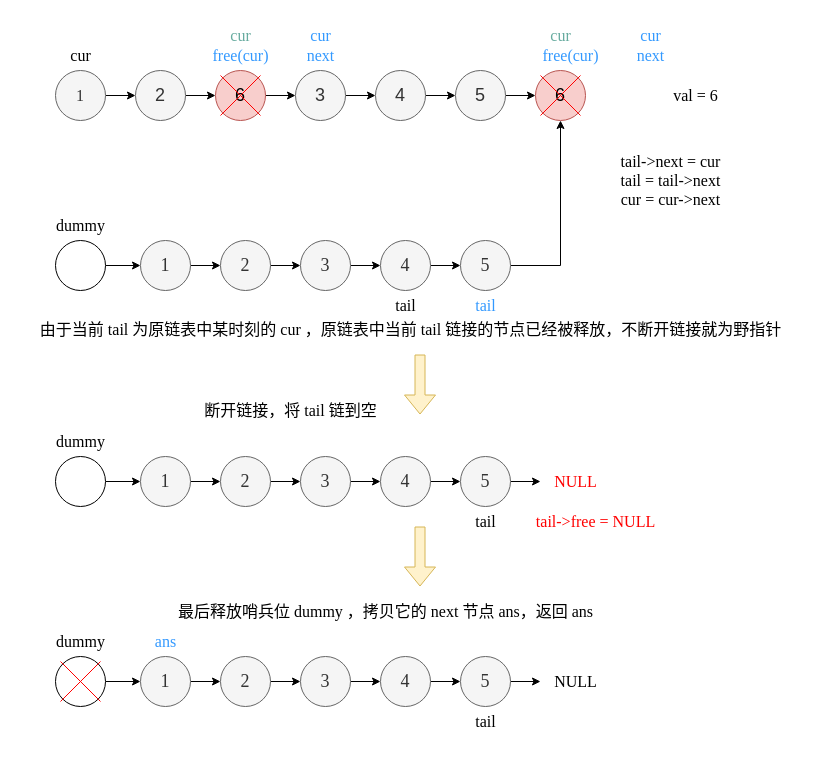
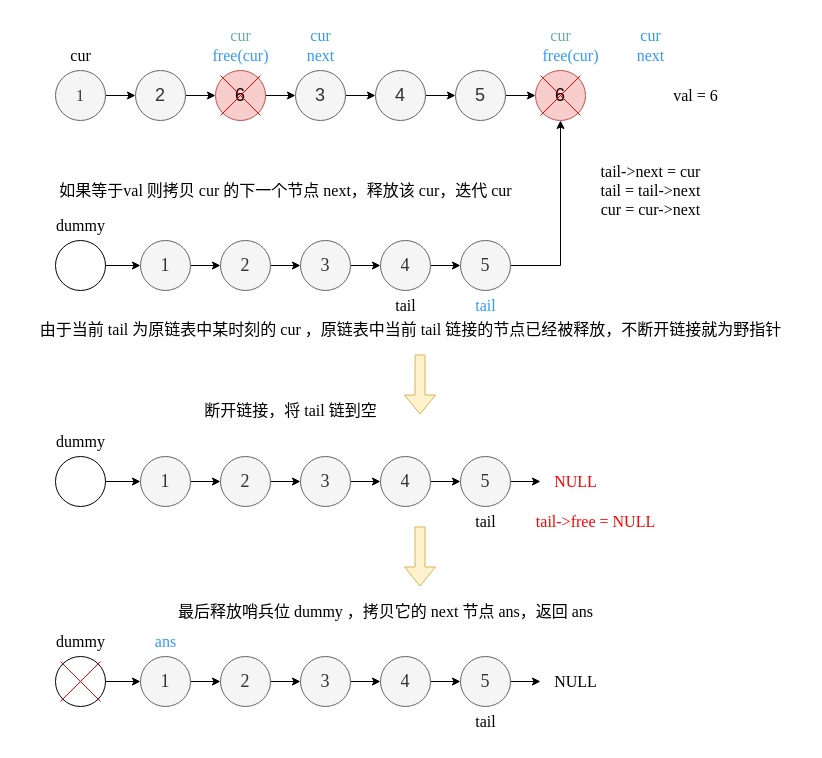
  <mxCell id="0" />
  <mxCell id="1" parent="0" />
  <mxCell id="2" style="edgeStyle=orthogonalEdgeStyle;rounded=0;orthogonalLoop=1;jettySize=auto;html=1;entryX=0;entryY=0.5;entryDx=0;entryDy=0;fontFamily=Comic Sans MS;fontSize=16;" edge="1" parent="1" source="3" target="5"><mxGeometry relative="1" as="geometry" /></mxCell>
  <mxCell id="3" value="&lt;font style=&quot;font-size: 16px;&quot; face=&quot;Comic Sans MS&quot;&gt;1&lt;/font&gt;" style="ellipse;whiteSpace=wrap;html=1;aspect=fixed;fontSize=18;fillColor=#f5f5f5;fontColor=#333333;strokeColor=#666666;" vertex="1" parent="1"><mxGeometry x="55" y="70" width="50" height="50" as="geometry" /></mxCell>
  <mxCell id="4" style="edgeStyle=orthogonalEdgeStyle;rounded=0;orthogonalLoop=1;jettySize=auto;html=1;entryX=0;entryY=0.5;entryDx=0;entryDy=0;fontFamily=Comic Sans MS;fontSize=16;" edge="1" parent="1" source="5" target="7"><mxGeometry relative="1" as="geometry" /></mxCell>
  <mxCell id="5" value="2" style="ellipse;whiteSpace=wrap;html=1;aspect=fixed;fontSize=18;fillColor=#f5f5f5;fontColor=#333333;strokeColor=#666666;" vertex="1" parent="1"><mxGeometry x="135" y="70" width="50" height="50" as="geometry" /></mxCell>
  <mxCell id="6" style="edgeStyle=orthogonalEdgeStyle;rounded=0;orthogonalLoop=1;jettySize=auto;html=1;entryX=0;entryY=0.5;entryDx=0;entryDy=0;fontFamily=Comic Sans MS;fontSize=16;" edge="1" parent="1" source="7" target="9"><mxGeometry relative="1" as="geometry" /></mxCell>
  <mxCell id="7" value="6" style="ellipse;whiteSpace=wrap;html=1;aspect=fixed;fontSize=18;fillColor=#f8cecc;strokeColor=#b85450;" vertex="1" parent="1"><mxGeometry x="215" y="70" width="50" height="50" as="geometry" /></mxCell>
  <mxCell id="8" style="edgeStyle=orthogonalEdgeStyle;rounded=0;orthogonalLoop=1;jettySize=auto;html=1;entryX=0;entryY=0.5;entryDx=0;entryDy=0;fontFamily=Comic Sans MS;fontSize=16;" edge="1" parent="1" source="9" target="11"><mxGeometry relative="1" as="geometry" /></mxCell>
  <mxCell id="9" value="3" style="ellipse;whiteSpace=wrap;html=1;aspect=fixed;fontSize=18;fillColor=#f5f5f5;fontColor=#333333;strokeColor=#666666;" vertex="1" parent="1"><mxGeometry x="295" y="70" width="50" height="50" as="geometry" /></mxCell>
  <mxCell id="10" style="edgeStyle=orthogonalEdgeStyle;rounded=0;orthogonalLoop=1;jettySize=auto;html=1;entryX=0;entryY=0.5;entryDx=0;entryDy=0;fontFamily=Comic Sans MS;fontSize=16;" edge="1" parent="1" source="11" target="13"><mxGeometry relative="1" as="geometry" /></mxCell>
  <mxCell id="11" value="4" style="ellipse;whiteSpace=wrap;html=1;aspect=fixed;fontSize=18;fillColor=#f5f5f5;fontColor=#333333;strokeColor=#666666;" vertex="1" parent="1"><mxGeometry x="375" y="70" width="50" height="50" as="geometry" /></mxCell>
  <mxCell id="12" style="edgeStyle=orthogonalEdgeStyle;rounded=0;orthogonalLoop=1;jettySize=auto;html=1;entryX=0;entryY=0.5;entryDx=0;entryDy=0;fontFamily=Comic Sans MS;fontSize=16;" edge="1" parent="1" source="13" target="14"><mxGeometry relative="1" as="geometry" /></mxCell>
  <mxCell id="13" value="5" style="ellipse;whiteSpace=wrap;html=1;aspect=fixed;fontSize=18;fillColor=#f5f5f5;fontColor=#333333;strokeColor=#666666;" vertex="1" parent="1"><mxGeometry x="455" y="70" width="50" height="50" as="geometry" /></mxCell>
  <mxCell id="14" value="6" style="ellipse;whiteSpace=wrap;html=1;aspect=fixed;fontSize=18;fillColor=#f8cecc;strokeColor=#b85450;" vertex="1" parent="1"><mxGeometry x="535" y="70" width="50" height="50" as="geometry" /></mxCell>
  <mxCell id="15" value="val = 6" style="text;html=1;align=center;verticalAlign=middle;resizable=0;points=[];autosize=1;strokeColor=none;fillColor=none;fontSize=16;fontFamily=Comic Sans MS;" vertex="1" parent="1"><mxGeometry x="660" y="80" width="70" height="30" as="geometry" /></mxCell>
  <mxCell id="16" value="" style="edgeStyle=orthogonalEdgeStyle;rounded=0;orthogonalLoop=1;jettySize=auto;html=1;fontFamily=Comic Sans MS;fontSize=16;" edge="1" parent="1" source="17" target="21"><mxGeometry relative="1" as="geometry" /></mxCell>
  <mxCell id="17" value="" style="ellipse;whiteSpace=wrap;html=1;aspect=fixed;fontSize=18;fontFamily=Comic Sans MS;" vertex="1" parent="1"><mxGeometry x="55" y="240" width="50" height="50" as="geometry" /></mxCell>
  <mxCell id="18" value="dummy" style="text;html=1;align=center;verticalAlign=middle;resizable=0;points=[];autosize=1;strokeColor=none;fillColor=none;fontSize=16;fontFamily=Comic Sans MS;" vertex="1" parent="1"><mxGeometry x="45" y="210" width="70" height="30" as="geometry" /></mxCell>
  <mxCell id="19" value="cur" style="text;html=1;align=center;verticalAlign=middle;resizable=0;points=[];autosize=1;strokeColor=none;fillColor=none;fontSize=16;fontFamily=Comic Sans MS;" vertex="1" parent="1"><mxGeometry x="55" y="40" width="50" height="30" as="geometry" /></mxCell>
  <mxCell id="20" value="" style="edgeStyle=orthogonalEdgeStyle;rounded=0;orthogonalLoop=1;jettySize=auto;html=1;fontFamily=Comic Sans MS;fontSize=16;" edge="1" parent="1" source="21" target="23"><mxGeometry relative="1" as="geometry" /></mxCell>
  <mxCell id="21" value="1" style="ellipse;whiteSpace=wrap;html=1;aspect=fixed;fontSize=18;fontFamily=Comic Sans MS;fillColor=#f5f5f5;fontColor=#333333;strokeColor=#666666;" vertex="1" parent="1"><mxGeometry x="140" y="240" width="50" height="50" as="geometry" /></mxCell>
  <mxCell id="22" value="" style="edgeStyle=orthogonalEdgeStyle;rounded=0;orthogonalLoop=1;jettySize=auto;html=1;fontFamily=Comic Sans MS;fontSize=16;" edge="1" parent="1" source="23" target="26"><mxGeometry relative="1" as="geometry" /></mxCell>
  <mxCell id="23" value="2" style="ellipse;whiteSpace=wrap;html=1;aspect=fixed;fontSize=18;fontFamily=Comic Sans MS;fillColor=#f5f5f5;fontColor=#333333;strokeColor=#666666;" vertex="1" parent="1"><mxGeometry x="220" y="240" width="50" height="50" as="geometry" /></mxCell>
+ <mxCell id="24" value="如果等于val 则拷贝 cur 的下一个节点 next，释放该 cur，迭代 cur" style="text;html=1;align=center;verticalAlign=middle;resizable=0;points=[];autosize=1;strokeColor=none;fillColor=none;fontSize=16;fontFamily=Comic Sans MS;" vertex="1" parent="1"><mxGeometry x="35" y="175" width="500" height="30" as="geometry" /></mxCell>
  <mxCell id="25" value="" style="edgeStyle=orthogonalEdgeStyle;rounded=0;orthogonalLoop=1;jettySize=auto;html=1;fontFamily=Comic Sans MS;fontSize=16;" edge="1" parent="1" source="26" target="30"><mxGeometry relative="1" as="geometry" /></mxCell>
  <mxCell id="26" value="3" style="ellipse;whiteSpace=wrap;html=1;aspect=fixed;fontSize=18;fontFamily=Comic Sans MS;fillColor=#f5f5f5;fontColor=#333333;strokeColor=#666666;" vertex="1" parent="1"><mxGeometry x="300" y="240" width="50" height="50" as="geometry" /></mxCell>
  <mxCell id="27" value="" style="endArrow=none;html=1;rounded=0;fontFamily=Comic Sans MS;fontSize=16;entryX=1;entryY=0;entryDx=0;entryDy=0;strokeColor=#FF0000;" edge="1" parent="1"><mxGeometry width="50" height="50" relative="1" as="geometry"><mxPoint x="220" y="115" as="sourcePoint" /><mxPoint x="260" y="75" as="targetPoint" /></mxGeometry></mxCell>
  <mxCell id="28" value="" style="endArrow=none;html=1;rounded=0;fontFamily=Comic Sans MS;fontSize=16;strokeColor=#FF0000;" edge="1" parent="1"><mxGeometry width="50" height="50" relative="1" as="geometry"><mxPoint x="220" y="75" as="sourcePoint" /><mxPoint x="260" y="115" as="targetPoint" /></mxGeometry></mxCell>
  <mxCell id="29" value="" style="edgeStyle=orthogonalEdgeStyle;rounded=0;orthogonalLoop=1;jettySize=auto;html=1;fontFamily=Comic Sans MS;fontSize=16;" edge="1" parent="1" source="30" target="32"><mxGeometry relative="1" as="geometry" /></mxCell>
  <mxCell id="30" value="4" style="ellipse;whiteSpace=wrap;html=1;aspect=fixed;fontSize=18;fontFamily=Comic Sans MS;fillColor=#f5f5f5;fontColor=#333333;strokeColor=#666666;" vertex="1" parent="1"><mxGeometry x="380" y="240" width="50" height="50" as="geometry" /></mxCell>
  <mxCell id="31" style="edgeStyle=orthogonalEdgeStyle;rounded=0;orthogonalLoop=1;jettySize=auto;html=1;entryX=0.5;entryY=1;entryDx=0;entryDy=0;fontFamily=Comic Sans MS;fontSize=16;" edge="1" parent="1" source="32" target="14"><mxGeometry relative="1" as="geometry" /></mxCell>
  <mxCell id="32" value="5" style="ellipse;whiteSpace=wrap;html=1;aspect=fixed;fontSize=18;fontFamily=Comic Sans MS;fillColor=#f5f5f5;fontColor=#333333;strokeColor=#666666;" vertex="1" parent="1"><mxGeometry x="460" y="240" width="50" height="50" as="geometry" /></mxCell>
  <mxCell id="33" value="" style="endArrow=none;html=1;rounded=0;fontFamily=Comic Sans MS;fontSize=16;entryX=1;entryY=0;entryDx=0;entryDy=0;strokeColor=#FF0000;" edge="1" parent="1"><mxGeometry width="50" height="50" relative="1" as="geometry"><mxPoint x="540" y="115" as="sourcePoint" /><mxPoint x="580" y="75" as="targetPoint" /></mxGeometry></mxCell>
  <mxCell id="34" value="" style="endArrow=none;html=1;rounded=0;fontFamily=Comic Sans MS;fontSize=16;strokeColor=#FF0000;" edge="1" parent="1"><mxGeometry width="50" height="50" relative="1" as="geometry"><mxPoint x="540" y="75" as="sourcePoint" /><mxPoint x="580" y="115" as="targetPoint" /></mxGeometry></mxCell>
  <mxCell id="35" value="tail" style="text;html=1;align=center;verticalAlign=middle;resizable=0;points=[];autosize=1;strokeColor=none;fillColor=none;fontSize=16;fontFamily=Comic Sans MS;" vertex="1" parent="1"><mxGeometry x="380" y="290" width="50" height="30" as="geometry" /></mxCell>
  <mxCell id="36" value="由于当前 tail 为原链表中某时刻的 cur ，原链表中当前 tail 链接的节点已经被释放，不断开链接就为野指针" style="text;html=1;align=center;verticalAlign=middle;resizable=0;points=[];autosize=1;strokeColor=none;fillColor=none;fontSize=16;fontFamily=Comic Sans MS;" vertex="1" parent="1"><mxGeometry x="20" y="314" width="780" height="30" as="geometry" /></mxCell>
  <mxCell id="37" value="free(cur)" style="text;html=1;align=center;verticalAlign=middle;resizable=0;points=[];autosize=1;strokeColor=none;fillColor=none;fontSize=16;fontFamily=Comic Sans MS;fontColor=#3399FF;" vertex="1" parent="1"><mxGeometry x="195" y="40" width="90" height="30" as="geometry" /></mxCell>
  <mxCell id="38" value="next" style="text;html=1;align=center;verticalAlign=middle;resizable=0;points=[];autosize=1;strokeColor=none;fillColor=none;fontSize=16;fontFamily=Comic Sans MS;fontColor=#3399FF;" vertex="1" parent="1"><mxGeometry x="290" y="40" width="60" height="30" as="geometry" /></mxCell>
  <mxCell id="39" value="cur" style="text;html=1;align=center;verticalAlign=middle;resizable=0;points=[];autosize=1;strokeColor=none;fillColor=none;fontSize=16;fontFamily=Comic Sans MS;fontColor=#3399FF;" vertex="1" parent="1"><mxGeometry x="295" y="20" width="50" height="30" as="geometry" /></mxCell>
  <mxCell id="40" value="free(cur)" style="text;html=1;align=center;verticalAlign=middle;resizable=0;points=[];autosize=1;strokeColor=none;fillColor=none;fontSize=16;fontFamily=Comic Sans MS;fontColor=#3399FF;" vertex="1" parent="1"><mxGeometry x="525" y="40" width="90" height="30" as="geometry" /></mxCell>
  <mxCell id="41" value="next" style="text;html=1;align=center;verticalAlign=middle;resizable=0;points=[];autosize=1;strokeColor=none;fillColor=none;fontSize=16;fontFamily=Comic Sans MS;fontColor=#3399FF;" vertex="1" parent="1"><mxGeometry x="620" y="40" width="60" height="30" as="geometry" /></mxCell>
  <mxCell id="42" value="cur" style="text;html=1;align=center;verticalAlign=middle;resizable=0;points=[];autosize=1;strokeColor=none;fillColor=none;fontSize=16;fontFamily=Comic Sans MS;fontColor=#3399FF;" vertex="1" parent="1"><mxGeometry x="625" y="20" width="50" height="30" as="geometry" /></mxCell>
- <mxCell id="43" value="&lt;font color=&quot;#000000&quot;&gt;tail-&amp;gt;next = cur&lt;br&gt;tail = tail-&amp;gt;next&lt;br&gt;cur = cur-&amp;gt;next&lt;/font&gt;" style="text;html=1;align=center;verticalAlign=middle;resizable=0;points=[];autosize=1;strokeColor=none;fillColor=none;fontSize=16;fontFamily=Comic Sans MS;fontColor=#3399FF;" vertex="1" parent="1"><mxGeometry x="600" y="145" width="140" height="70" as="geometry" /></mxCell>
+ <mxCell id="43" value="&lt;font color=&quot;#000000&quot;&gt;tail-&amp;gt;next = cur&lt;br&gt;tail = tail-&amp;gt;next&lt;br&gt;cur = cur-&amp;gt;next&lt;/font&gt;" style="text;html=1;align=center;verticalAlign=middle;resizable=0;points=[];autosize=1;strokeColor=none;fillColor=none;fontSize=16;fontFamily=Comic Sans MS;fontColor=#3399FF;" vertex="1" parent="1"><mxGeometry x="580" y="155" width="140" height="70" as="geometry" /></mxCell>
  <mxCell id="44" value="" style="edgeStyle=orthogonalEdgeStyle;rounded=0;orthogonalLoop=1;jettySize=auto;html=1;fontFamily=Comic Sans MS;fontSize=16;" edge="1" parent="1" source="45" target="48"><mxGeometry relative="1" as="geometry" /></mxCell>
  <mxCell id="45" value="" style="ellipse;whiteSpace=wrap;html=1;aspect=fixed;fontSize=18;fontFamily=Comic Sans MS;" vertex="1" parent="1"><mxGeometry x="55" y="456" width="50" height="50" as="geometry" /></mxCell>
  <mxCell id="46" value="dummy" style="text;html=1;align=center;verticalAlign=middle;resizable=0;points=[];autosize=1;strokeColor=none;fillColor=none;fontSize=16;fontFamily=Comic Sans MS;" vertex="1" parent="1"><mxGeometry x="45" y="426" width="70" height="30" as="geometry" /></mxCell>
  <mxCell id="47" value="" style="edgeStyle=orthogonalEdgeStyle;rounded=0;orthogonalLoop=1;jettySize=auto;html=1;fontFamily=Comic Sans MS;fontSize=16;" edge="1" parent="1" source="48" target="50"><mxGeometry relative="1" as="geometry" /></mxCell>
  <mxCell id="48" value="1" style="ellipse;whiteSpace=wrap;html=1;aspect=fixed;fontSize=18;fontFamily=Comic Sans MS;fillColor=#f5f5f5;fontColor=#333333;strokeColor=#666666;" vertex="1" parent="1"><mxGeometry x="140" y="456" width="50" height="50" as="geometry" /></mxCell>
  <mxCell id="49" value="" style="edgeStyle=orthogonalEdgeStyle;rounded=0;orthogonalLoop=1;jettySize=auto;html=1;fontFamily=Comic Sans MS;fontSize=16;" edge="1" parent="1" source="50" target="52"><mxGeometry relative="1" as="geometry" /></mxCell>
  <mxCell id="50" value="2" style="ellipse;whiteSpace=wrap;html=1;aspect=fixed;fontSize=18;fontFamily=Comic Sans MS;fillColor=#f5f5f5;fontColor=#333333;strokeColor=#666666;" vertex="1" parent="1"><mxGeometry x="220" y="456" width="50" height="50" as="geometry" /></mxCell>
  <mxCell id="51" value="" style="edgeStyle=orthogonalEdgeStyle;rounded=0;orthogonalLoop=1;jettySize=auto;html=1;fontFamily=Comic Sans MS;fontSize=16;" edge="1" parent="1" source="52" target="54"><mxGeometry relative="1" as="geometry" /></mxCell>
  <mxCell id="52" value="3" style="ellipse;whiteSpace=wrap;html=1;aspect=fixed;fontSize=18;fontFamily=Comic Sans MS;fillColor=#f5f5f5;fontColor=#333333;strokeColor=#666666;" vertex="1" parent="1"><mxGeometry x="300" y="456" width="50" height="50" as="geometry" /></mxCell>
  <mxCell id="53" value="" style="edgeStyle=orthogonalEdgeStyle;rounded=0;orthogonalLoop=1;jettySize=auto;html=1;fontFamily=Comic Sans MS;fontSize=16;" edge="1" parent="1" source="54" target="56"><mxGeometry relative="1" as="geometry" /></mxCell>
  <mxCell id="54" value="4" style="ellipse;whiteSpace=wrap;html=1;aspect=fixed;fontSize=18;fontFamily=Comic Sans MS;fillColor=#f5f5f5;fontColor=#333333;strokeColor=#666666;" vertex="1" parent="1"><mxGeometry x="380" y="456" width="50" height="50" as="geometry" /></mxCell>
  <mxCell id="55" value="" style="edgeStyle=orthogonalEdgeStyle;rounded=0;orthogonalLoop=1;jettySize=auto;html=1;fontFamily=Comic Sans MS;fontSize=16;fontColor=#000000;" edge="1" parent="1" source="56" target="58"><mxGeometry relative="1" as="geometry" /></mxCell>
  <mxCell id="56" value="5" style="ellipse;whiteSpace=wrap;html=1;aspect=fixed;fontSize=18;fontFamily=Comic Sans MS;fillColor=#f5f5f5;fontColor=#333333;strokeColor=#666666;" vertex="1" parent="1"><mxGeometry x="460" y="456" width="50" height="50" as="geometry" /></mxCell>
  <mxCell id="57" value="tail" style="text;html=1;align=center;verticalAlign=middle;resizable=0;points=[];autosize=1;strokeColor=none;fillColor=none;fontSize=16;fontFamily=Comic Sans MS;" vertex="1" parent="1"><mxGeometry x="460" y="506" width="50" height="30" as="geometry" /></mxCell>
  <mxCell id="58" value="&lt;font color=&quot;#ff0000&quot;&gt;NULL&lt;/font&gt;" style="text;html=1;align=center;verticalAlign=middle;resizable=0;points=[];autosize=1;strokeColor=none;fillColor=none;fontSize=16;fontFamily=Comic Sans MS;fontColor=#000000;" vertex="1" parent="1"><mxGeometry x="540" y="466" width="70" height="30" as="geometry" /></mxCell>
  <mxCell id="59" value="" style="shape=flexArrow;endArrow=classic;html=1;rounded=0;fontFamily=Comic Sans MS;fontSize=16;fontColor=#000000;fillColor=#fff2cc;strokeColor=#d6b656;" edge="1" parent="1"><mxGeometry width="50" height="50" relative="1" as="geometry"><mxPoint x="419.5" y="354" as="sourcePoint" /><mxPoint x="419.5" y="414" as="targetPoint" /></mxGeometry></mxCell>
  <mxCell id="60" value="&lt;font color=&quot;#ff0000&quot;&gt;tail-&amp;gt;free = NULL&lt;/font&gt;" style="text;html=1;align=center;verticalAlign=middle;resizable=0;points=[];autosize=1;strokeColor=none;fillColor=none;fontSize=16;fontFamily=Comic Sans MS;fontColor=#000000;" vertex="1" parent="1"><mxGeometry x="520" y="506" width="150" height="30" as="geometry" /></mxCell>
  <mxCell id="61" value="&lt;font color=&quot;#000000&quot;&gt;最后释放哨兵位 dummy ，拷贝它的 next 节点 ans，返回 ans&lt;/font&gt;" style="text;html=1;align=center;verticalAlign=middle;resizable=0;points=[];autosize=1;strokeColor=none;fillColor=none;fontSize=16;fontFamily=Comic Sans MS;fontColor=#FF0000;" vertex="1" parent="1"><mxGeometry x="155" y="596" width="460" height="30" as="geometry" /></mxCell>
  <mxCell id="62" value="" style="edgeStyle=orthogonalEdgeStyle;rounded=0;orthogonalLoop=1;jettySize=auto;html=1;fontFamily=Comic Sans MS;fontSize=16;" edge="1" parent="1" source="63" target="66"><mxGeometry relative="1" as="geometry" /></mxCell>
  <mxCell id="63" value="" style="ellipse;whiteSpace=wrap;html=1;aspect=fixed;fontSize=18;fontFamily=Comic Sans MS;" vertex="1" parent="1"><mxGeometry x="55" y="656" width="50" height="50" as="geometry" /></mxCell>
  <mxCell id="64" value="dummy" style="text;html=1;align=center;verticalAlign=middle;resizable=0;points=[];autosize=1;strokeColor=none;fillColor=none;fontSize=16;fontFamily=Comic Sans MS;" vertex="1" parent="1"><mxGeometry x="45" y="626" width="70" height="30" as="geometry" /></mxCell>
  <mxCell id="65" value="" style="edgeStyle=orthogonalEdgeStyle;rounded=0;orthogonalLoop=1;jettySize=auto;html=1;fontFamily=Comic Sans MS;fontSize=16;" edge="1" parent="1" source="66" target="68"><mxGeometry relative="1" as="geometry" /></mxCell>
  <mxCell id="66" value="1" style="ellipse;whiteSpace=wrap;html=1;aspect=fixed;fontSize=18;fontFamily=Comic Sans MS;fillColor=#f5f5f5;fontColor=#333333;strokeColor=#666666;" vertex="1" parent="1"><mxGeometry x="140" y="656" width="50" height="50" as="geometry" /></mxCell>
  <mxCell id="67" value="" style="edgeStyle=orthogonalEdgeStyle;rounded=0;orthogonalLoop=1;jettySize=auto;html=1;fontFamily=Comic Sans MS;fontSize=16;" edge="1" parent="1" source="68" target="70"><mxGeometry relative="1" as="geometry" /></mxCell>
  <mxCell id="68" value="2" style="ellipse;whiteSpace=wrap;html=1;aspect=fixed;fontSize=18;fontFamily=Comic Sans MS;fillColor=#f5f5f5;fontColor=#333333;strokeColor=#666666;" vertex="1" parent="1"><mxGeometry x="220" y="656" width="50" height="50" as="geometry" /></mxCell>
  <mxCell id="69" value="" style="edgeStyle=orthogonalEdgeStyle;rounded=0;orthogonalLoop=1;jettySize=auto;html=1;fontFamily=Comic Sans MS;fontSize=16;" edge="1" parent="1" source="70" target="72"><mxGeometry relative="1" as="geometry" /></mxCell>
  <mxCell id="70" value="3" style="ellipse;whiteSpace=wrap;html=1;aspect=fixed;fontSize=18;fontFamily=Comic Sans MS;fillColor=#f5f5f5;fontColor=#333333;strokeColor=#666666;" vertex="1" parent="1"><mxGeometry x="300" y="656" width="50" height="50" as="geometry" /></mxCell>
  <mxCell id="71" value="" style="edgeStyle=orthogonalEdgeStyle;rounded=0;orthogonalLoop=1;jettySize=auto;html=1;fontFamily=Comic Sans MS;fontSize=16;" edge="1" parent="1" source="72" target="74"><mxGeometry relative="1" as="geometry" /></mxCell>
  <mxCell id="72" value="4" style="ellipse;whiteSpace=wrap;html=1;aspect=fixed;fontSize=18;fontFamily=Comic Sans MS;fillColor=#f5f5f5;fontColor=#333333;strokeColor=#666666;" vertex="1" parent="1"><mxGeometry x="380" y="656" width="50" height="50" as="geometry" /></mxCell>
  <mxCell id="73" value="" style="edgeStyle=orthogonalEdgeStyle;rounded=0;orthogonalLoop=1;jettySize=auto;html=1;fontFamily=Comic Sans MS;fontSize=16;fontColor=#000000;" edge="1" parent="1" source="74" target="76"><mxGeometry relative="1" as="geometry" /></mxCell>
  <mxCell id="74" value="5" style="ellipse;whiteSpace=wrap;html=1;aspect=fixed;fontSize=18;fontFamily=Comic Sans MS;fillColor=#f5f5f5;fontColor=#333333;strokeColor=#666666;" vertex="1" parent="1"><mxGeometry x="460" y="656" width="50" height="50" as="geometry" /></mxCell>
  <mxCell id="75" value="tail" style="text;html=1;align=center;verticalAlign=middle;resizable=0;points=[];autosize=1;strokeColor=none;fillColor=none;fontSize=16;fontFamily=Comic Sans MS;" vertex="1" parent="1"><mxGeometry x="460" y="706" width="50" height="30" as="geometry" /></mxCell>
  <mxCell id="76" value="NULL" style="text;html=1;align=center;verticalAlign=middle;resizable=0;points=[];autosize=1;strokeColor=none;fillColor=none;fontSize=16;fontFamily=Comic Sans MS;fontColor=#000000;" vertex="1" parent="1"><mxGeometry x="540" y="666" width="70" height="30" as="geometry" /></mxCell>
  <mxCell id="77" value="" style="endArrow=none;html=1;rounded=0;fontFamily=Comic Sans MS;fontSize=16;entryX=1;entryY=0;entryDx=0;entryDy=0;strokeColor=#FF0000;fontColor=#000000;" edge="1" parent="1"><mxGeometry width="50" height="50" relative="1" as="geometry"><mxPoint x="60" y="701" as="sourcePoint" /><mxPoint x="100" y="661" as="targetPoint" /></mxGeometry></mxCell>
  <mxCell id="78" value="" style="endArrow=none;html=1;rounded=0;fontFamily=Comic Sans MS;fontSize=16;strokeColor=#FF0000;fontColor=#000000;" edge="1" parent="1"><mxGeometry width="50" height="50" relative="1" as="geometry"><mxPoint x="60" y="661" as="sourcePoint" /><mxPoint x="100" y="701" as="targetPoint" /></mxGeometry></mxCell>
  <mxCell id="79" value="&lt;font color=&quot;#3399ff&quot;&gt;ans&lt;/font&gt;" style="text;html=1;align=center;verticalAlign=middle;resizable=0;points=[];autosize=1;strokeColor=none;fillColor=none;fontSize=16;fontFamily=Comic Sans MS;fontColor=#000000;" vertex="1" parent="1"><mxGeometry x="140" y="626" width="50" height="30" as="geometry" /></mxCell>
  <mxCell id="80" value="" style="shape=flexArrow;endArrow=classic;html=1;rounded=0;fontFamily=Comic Sans MS;fontSize=16;fontColor=#000000;fillColor=#fff2cc;strokeColor=#d6b656;" edge="1" parent="1"><mxGeometry width="50" height="50" relative="1" as="geometry"><mxPoint x="419.5" y="526" as="sourcePoint" /><mxPoint x="419.5" y="586" as="targetPoint" /></mxGeometry></mxCell>
  <mxCell id="81" value="&lt;font color=&quot;#67ab9f&quot;&gt;cur&lt;/font&gt;" style="text;html=1;align=center;verticalAlign=middle;resizable=0;points=[];autosize=1;strokeColor=none;fillColor=none;fontSize=16;fontFamily=Comic Sans MS;fontColor=#000000;" vertex="1" parent="1"><mxGeometry x="215" y="20" width="50" height="30" as="geometry" /></mxCell>
  <mxCell id="82" value="&lt;font color=&quot;#67ab9f&quot;&gt;cur&lt;/font&gt;" style="text;html=1;align=center;verticalAlign=middle;resizable=0;points=[];autosize=1;strokeColor=none;fillColor=none;fontSize=16;fontFamily=Comic Sans MS;fontColor=#000000;" vertex="1" parent="1"><mxGeometry x="535" y="20" width="50" height="30" as="geometry" /></mxCell>
  <mxCell id="83" value="&lt;font color=&quot;#000000&quot;&gt;断开链接，将 tail 链到空&lt;/font&gt;" style="text;html=1;align=center;verticalAlign=middle;resizable=0;points=[];autosize=1;strokeColor=none;fillColor=none;fontSize=16;fontFamily=Comic Sans MS;fontColor=#67AB9F;" vertex="1" parent="1"><mxGeometry x="190" y="395" width="200" height="30" as="geometry" /></mxCell>
  <mxCell id="84" value="&lt;font color=&quot;#3399ff&quot;&gt;tail&lt;/font&gt;" style="text;html=1;align=center;verticalAlign=middle;resizable=0;points=[];autosize=1;strokeColor=none;fillColor=none;fontSize=16;fontFamily=Comic Sans MS;fontColor=#FF0000;" vertex="1" parent="1"><mxGeometry x="460" y="290" width="50" height="30" as="geometry" /></mxCell>
